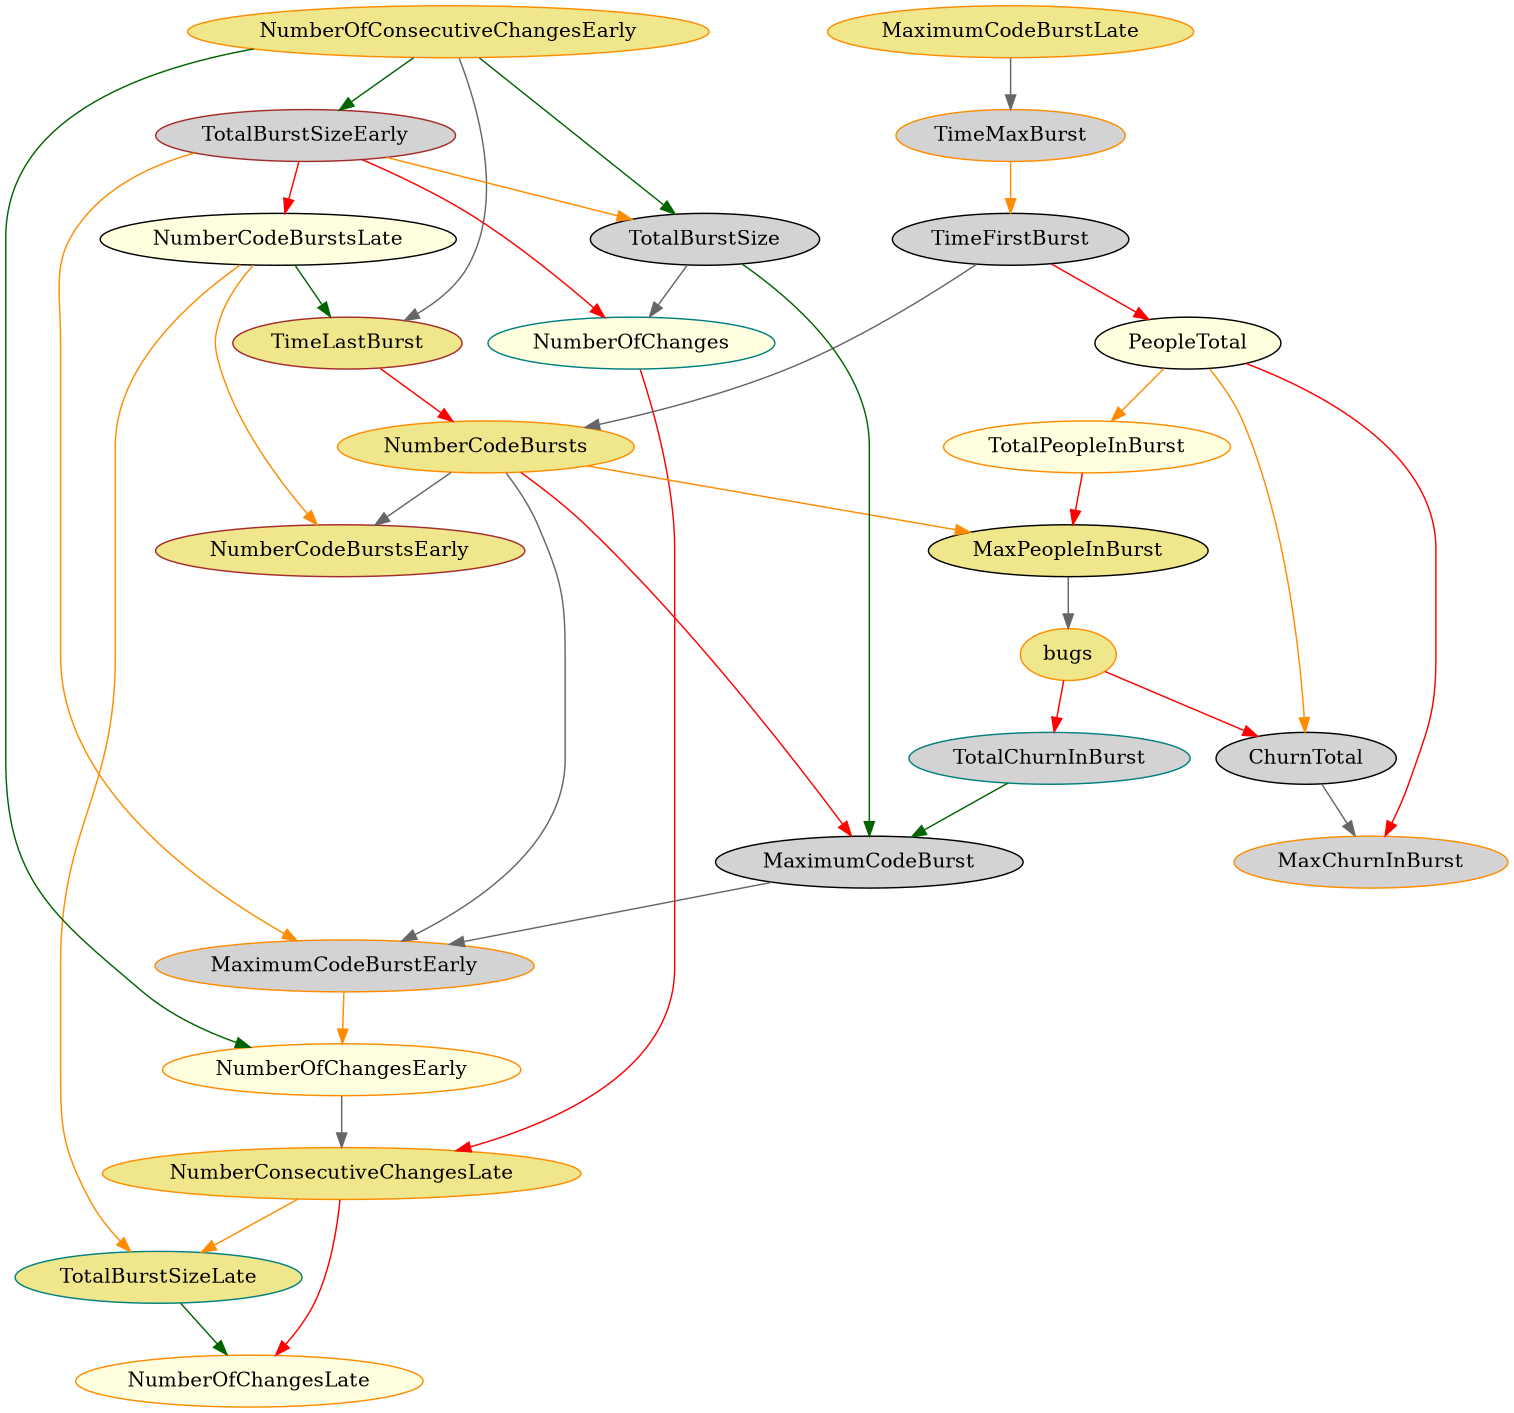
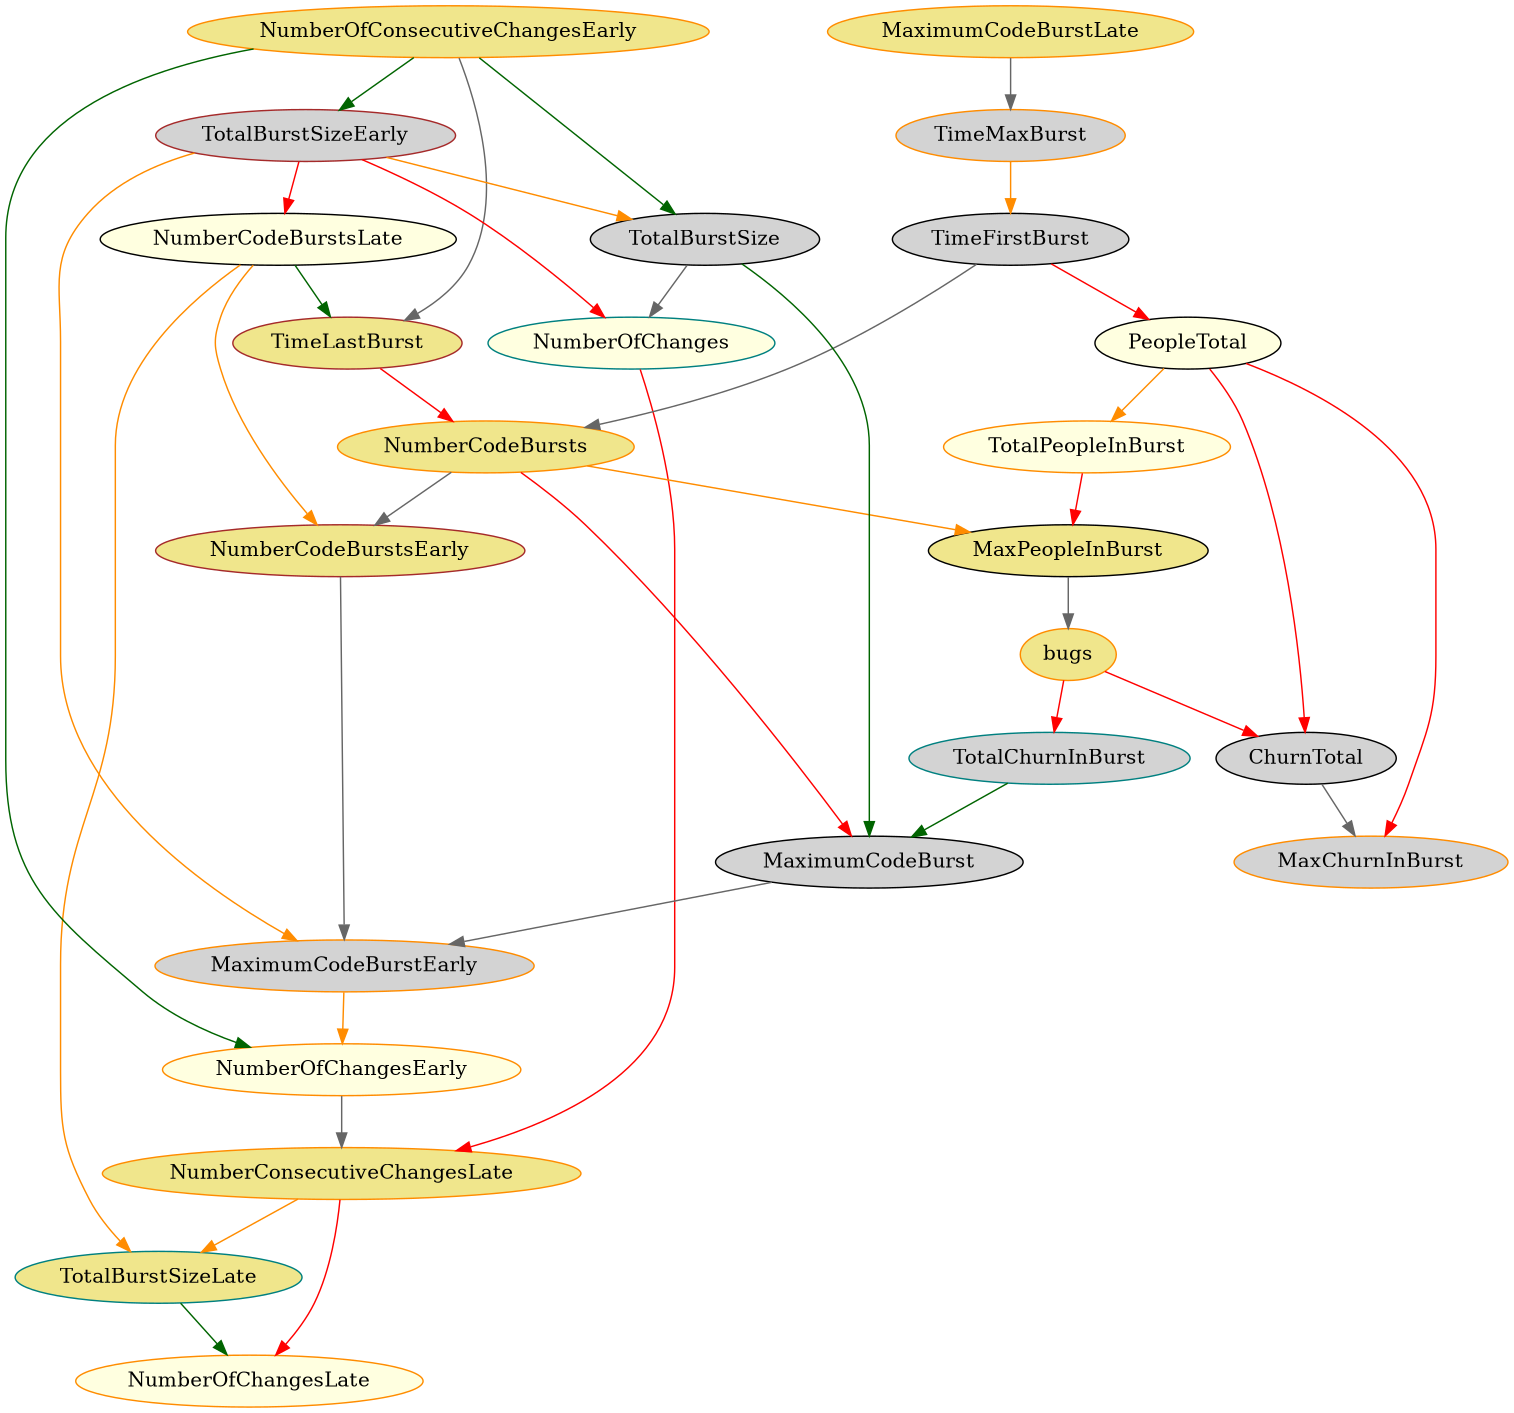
  digraph {
    node [color=darkorange fillcolor=khaki style=filled]
    edge [color=red]
    TotalPeopleInBurst [fillcolor=lightyellow]
    MaxPeopleInBurst [color=black]
    bugs
    MaximumCodeBurstLate
    TimeMaxBurst [fillcolor=lightgrey]
    NumberOfChanges [color=teal fillcolor=lightyellow]
    NumberConsecutiveChangesLate
    TotalBurstSizeLate [color=teal]
    NumberOfChangesLate [fillcolor=lightyellow]
    TotalChurnInBurst [color=teal fillcolor=lightgrey]
    ChurnTotal [color=black fillcolor=lightgrey]
    NumberCodeBurstsLate [color=black fillcolor=lightyellow]
    NumberCodeBurstsEarly [color=brown]
    TimeLastBurst [color=brown]
    MaximumCodeBurstEarly [fillcolor=lightgrey]
    NumberCodeBursts
    NumberOfChangesEarly [fillcolor=lightyellow]
    MaximumCodeBurst [color=black fillcolor=lightgrey]
    TimeFirstBurst [color=black fillcolor=lightgrey]
    PeopleTotal [color=black fillcolor=lightyellow]
    MaxChurnInBurst [fillcolor=lightgrey]
    NumberOfConsecutiveChangesEarly
    TotalBurstSize [color=black fillcolor=lightgrey]
    TotalBurstSizeEarly [color=brown fillcolor=lightgrey]
    TotalPeopleInBurst -> MaxPeopleInBurst
    MaxPeopleInBurst -> bugs [color=gray40]
    bugs -> TotalChurnInBurst
    bugs -> ChurnTotal
    MaximumCodeBurstLate -> TimeMaxBurst [color=gray40]
    TimeMaxBurst -> TimeFirstBurst [color=darkorange]
    NumberOfChanges -> NumberConsecutiveChangesLate
    NumberConsecutiveChangesLate -> TotalBurstSizeLate [color=darkorange]
    NumberConsecutiveChangesLate -> NumberOfChangesLate
    TotalBurstSizeLate -> NumberOfChangesLate [color=darkgreen]
    TotalChurnInBurst -> MaximumCodeBurst [color=darkgreen]
    ChurnTotal -> MaxChurnInBurst [color=gray40]
    NumberCodeBurstsLate -> TotalBurstSizeLate [color=darkorange]
    NumberCodeBurstsLate -> NumberCodeBurstsEarly [color=darkorange]
    NumberCodeBurstsLate -> TimeLastBurst [color=darkgreen]
-   NumberCodeBursts -> MaximumCodeBurstEarly [color=gray40]
+   NumberCodeBurstsEarly -> MaximumCodeBurstEarly [color=gray40]
    TimeLastBurst -> NumberCodeBursts
    MaximumCodeBurstEarly -> NumberOfChangesEarly [color=darkorange]
    NumberCodeBursts -> MaxPeopleInBurst [color=darkorange]
    NumberCodeBursts -> NumberCodeBurstsEarly [color=gray40]
    NumberCodeBursts -> MaximumCodeBurst
    NumberOfChangesEarly -> NumberConsecutiveChangesLate [color=gray40]
    MaximumCodeBurst -> MaximumCodeBurstEarly [color=gray40]
    TimeFirstBurst -> NumberCodeBursts [color=gray40]
    TimeFirstBurst -> PeopleTotal
    PeopleTotal -> TotalPeopleInBurst [color=darkorange]
-   PeopleTotal -> ChurnTotal [color=darkorange]
+   PeopleTotal -> ChurnTotal
    PeopleTotal -> MaxChurnInBurst
    NumberOfConsecutiveChangesEarly -> TimeLastBurst [color=gray40]
    NumberOfConsecutiveChangesEarly -> NumberOfChangesEarly [color=darkgreen]
    NumberOfConsecutiveChangesEarly -> TotalBurstSize [color=darkgreen]
    NumberOfConsecutiveChangesEarly -> TotalBurstSizeEarly [color=darkgreen]
    TotalBurstSize -> NumberOfChanges [color=gray40]
    TotalBurstSize -> MaximumCodeBurst [color=darkgreen]
    TotalBurstSizeEarly -> NumberOfChanges
    TotalBurstSizeEarly -> NumberCodeBurstsLate
    TotalBurstSizeEarly -> MaximumCodeBurstEarly [color=darkorange]
    TotalBurstSizeEarly -> TotalBurstSize [color=darkorange]
  }
